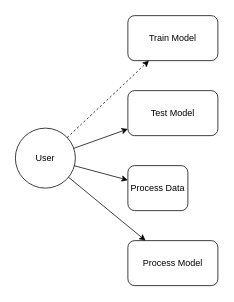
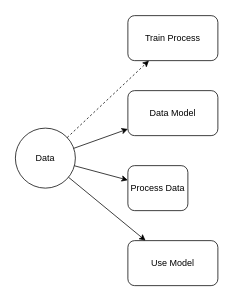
  <mxCell id="0" />
  <mxCell id="1" parent="0" />
- <mxCell id="2" value="User" style="ellipse;whiteSpace=wrap;html=1;aspect=fixed;" vertex="1" parent="1"><mxGeometry x="20" y="170" width="80" height="80" as="geometry" /></mxCell>
- <mxCell id="3" value="Train Model" style="rounded=1;whiteSpace=wrap;html=1;" vertex="1" parent="1"><mxGeometry x="170" y="20" width="120" height="60" as="geometry" /></mxCell>
- <mxCell id="4" value="Test Model" style="rounded=1;whiteSpace=wrap;html=1;" vertex="1" parent="1"><mxGeometry x="170" y="120" width="120" height="60" as="geometry" /></mxCell>
+ <mxCell id="2" value="Data" style="ellipse;whiteSpace=wrap;html=1;aspect=fixed;" vertex="1" parent="1"><mxGeometry x="20" y="170" width="80" height="80" as="geometry" /></mxCell>
+ <mxCell id="3" value="Train Process" style="rounded=1;whiteSpace=wrap;html=1;" vertex="1" parent="1"><mxGeometry x="170" y="20" width="120" height="60" as="geometry" /></mxCell>
+ <mxCell id="4" value="Data Model" style="rounded=1;whiteSpace=wrap;html=1;" vertex="1" parent="1"><mxGeometry x="170" y="120" width="120" height="60" as="geometry" /></mxCell>
  <mxCell id="5" value="Process Data" style="rounded=1;whiteSpace=wrap;html=1;" vertex="1" parent="1"><mxGeometry x="170" y="220" width="80" height="60" as="geometry" /></mxCell>
- <mxCell id="6" value="Process Model" style="rounded=1;whiteSpace=wrap;html=1;" vertex="1" parent="1"><mxGeometry x="170" y="320" width="120" height="60" as="geometry" /></mxCell>
+ <mxCell id="6" value="Use Model" style="rounded=1;whiteSpace=wrap;html=1;" vertex="1" parent="1"><mxGeometry x="170" y="320" width="120" height="60" as="geometry" /></mxCell>
  <mxCell id="7" edge="1" parent="1" source="2" target="3" style="dashed=1;"><mxGeometry relative="1" as="geometry" /></mxCell>
  <mxCell id="8" edge="1" parent="1" source="2" target="4"><mxGeometry relative="1" as="geometry" /></mxCell>
  <mxCell id="9" edge="1" parent="1" source="2" target="5"><mxGeometry relative="1" as="geometry" /></mxCell>
  <mxCell id="10" edge="1" parent="1" source="2" target="6"><mxGeometry relative="1" as="geometry" /></mxCell>
